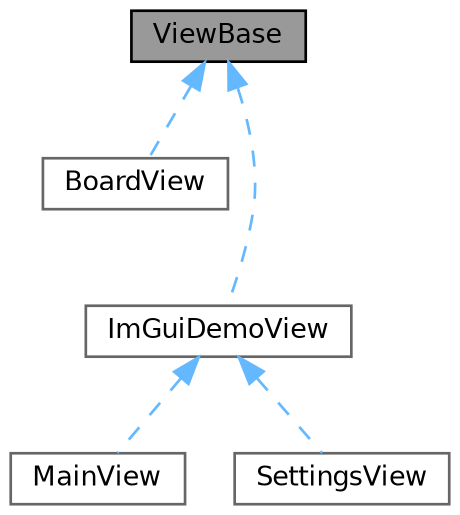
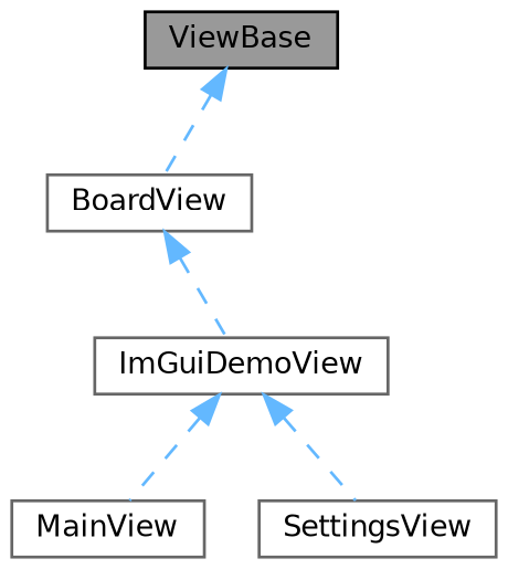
  digraph {
    node [color=gray40 fillcolor=white fontname=Helvetica fontsize=10 shape=box style=filled]
    edge [color=steelblue1 dir=back fontname=Helvetica fontsize=10 labelfontname=Helvetica labelfontsize=10 style=dashed]
    n1 [color=black fillcolor=grey60 fontcolor=black height=0.2 label=ViewBase width=0.4]
    n2 [height=0.2 label=BoardView width=0.4]
    n3 [height=0.2 label=ImGuiDemoView width=0.4]
    n4 [height=0.2 label=MainView width=0.4]
    n5 [height=0.2 label=SettingsView width=0.4]
    n1 -> n2
-   n1 -> n3
+   n2 -> n3
    n3 -> n4
    n3 -> n5
  }
